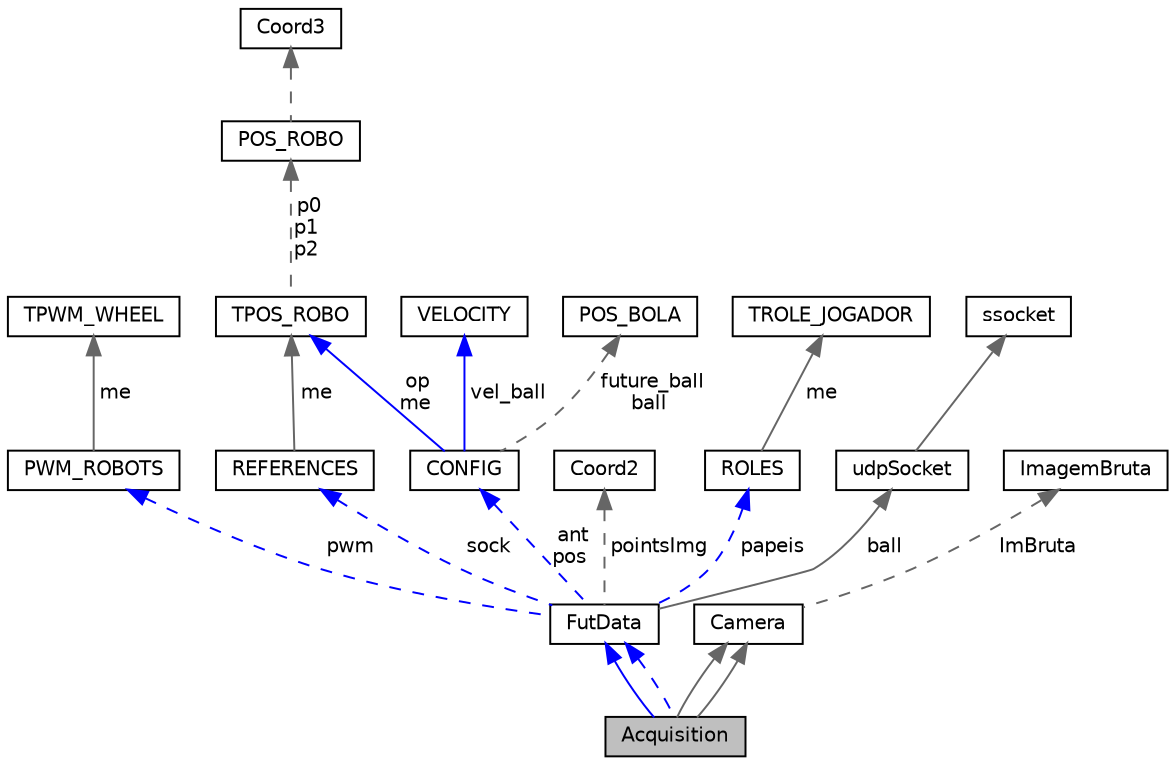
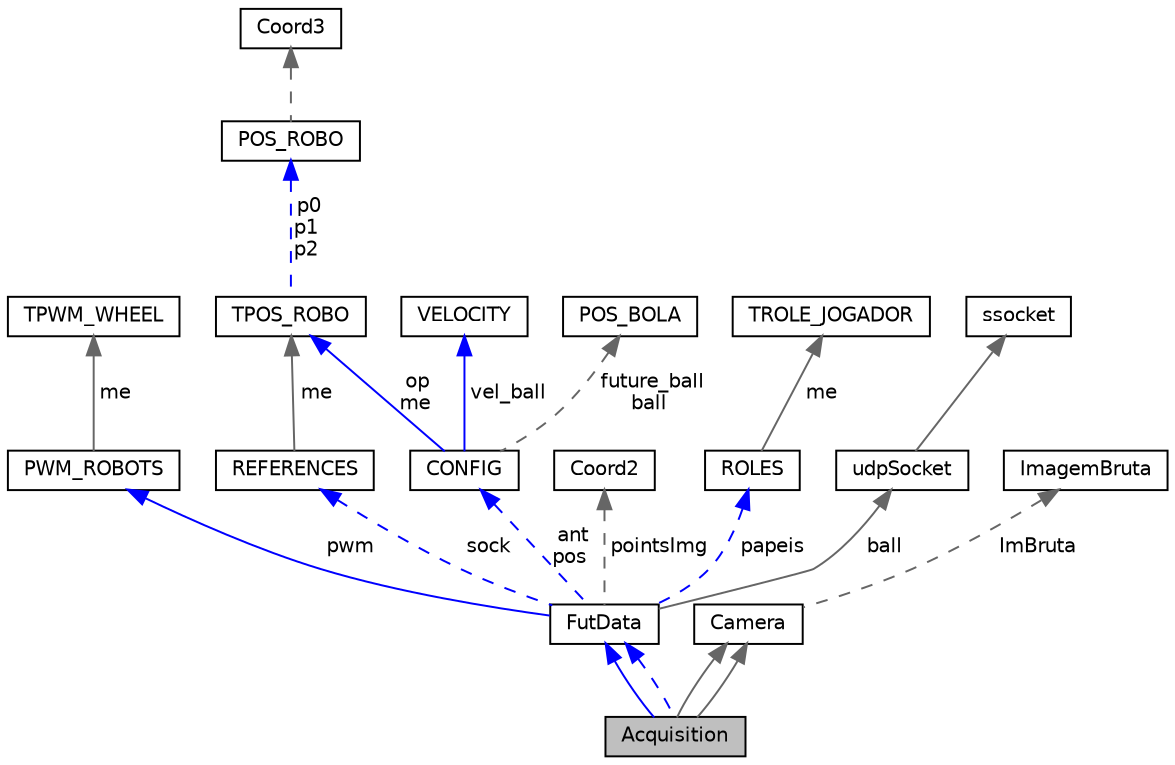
  digraph {
    node [color=black fillcolor=white fontname=Helvetica fontsize=10 shape=record style=filled]
    edge [color=gray40 dir=back fontname=Helvetica fontsize=10 labelfontname=Helvetica labelfontsize=10 style=solid]
    n1 [fillcolor=grey75 fontcolor=black height=0.2 label=Acquisition width=0.4]
    n2 [height=0.2 label=FutData width=0.4]
    n3 [height=0.2 label=PWM_ROBOTS width=0.4]
    n4 [height=0.2 label=TPWM_WHEEL width=0.4]
    n5 [height=0.2 label=CONFIG width=0.4]
    n6 [height=0.2 label=TPOS_ROBO width=0.4]
    n7 [height=0.2 label=REFERENCES width=0.4]
    n8 [height=0.2 label=POS_ROBO width=0.4]
    n9 [height=0.2 label=Coord3 width=0.4]
    n10 [height=0.2 label=VELOCITY width=0.4]
    n11 [height=0.2 label=POS_BOLA width=0.4]
    n12 [height=0.2 label=Coord2 width=0.4]
    n13 [height=0.2 label=ROLES width=0.4]
    n14 [height=0.2 label=TROLE_JOGADOR width=0.4]
    n15 [height=0.2 label=udpSocket width=0.4]
    n16 [height=0.2 label=ssocket width=0.4]
    n17 [height=0.2 label=Camera width=0.4]
    n18 [height=0.2 label=ImagemBruta width=0.4]
    n2 -> n1 [color=blue]
    n2 -> n1 [color=blue style=dashed]
-   n3 -> n2 [color=blue label=" pwm" style=dashed]
+   n3 -> n2 [color=blue label=" pwm"]
    n4 -> n3 [label=" me"]
    n5 -> n2 [color=blue label=" ant\npos" style=dashed]
    n6 -> n5 [color=blue label=" op\nme"]
    n6 -> n7 [label=" me"]
    n7 -> n2 [color=blue label=" sock" style=dashed]
-   n8 -> n6 [label=" p0\np1\np2" style=dashed]
+   n8 -> n6 [color=blue label=" p0\np1\np2" style=dashed]
    n9 -> n8 [style=dashed]
    n10 -> n5 [color=blue label=" vel_ball"]
    n11 -> n5 [label=" future_ball\nball" style=dashed]
    n12 -> n2 [label=" pointsImg" style=dashed]
    n13 -> n2 [color=blue label=" papeis" style=dashed]
    n14 -> n13 [label=" me"]
    n15 -> n2 [label=" ball"]
    n16 -> n15
    n17 -> n1
    n17 -> n1
    n18 -> n17 [label=" ImBruta" style=dashed]
  }
